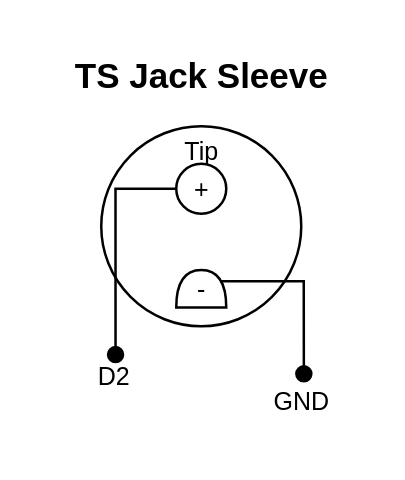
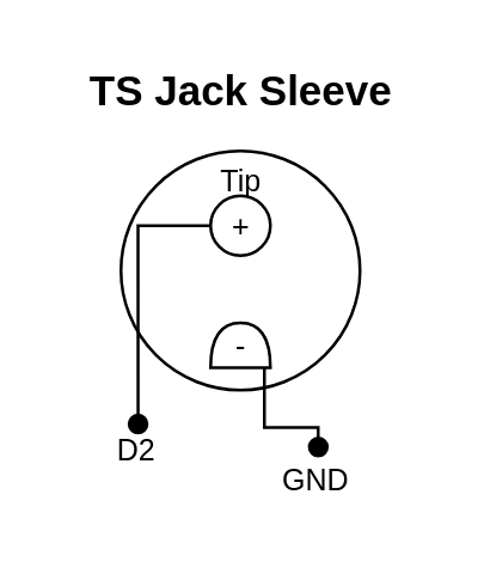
  <mxCell id="0" />
  <mxCell id="1" parent="0" />
  <mxCell id="2" value="TS Jack Sleeve" style="text;html=1;align=center;verticalAlign=middle;resizable=0;points=[];autosize=1;fontSize=14;fontStyle=1" parent="1" vertex="1"><mxGeometry x="20" y="20" width="120" height="20" as="geometry" /></mxCell>
  <mxCell id="3" value="" style="ellipse;whiteSpace=wrap;html=1;aspect=fixed;" vertex="1" parent="1"><mxGeometry x="40" y="50" width="80" height="80" as="geometry" /></mxCell>
  <mxCell id="4" style="edgeStyle=orthogonalEdgeStyle;rounded=0;orthogonalLoop=1;jettySize=auto;html=1;exitX=0;exitY=0.5;exitDx=0;exitDy=0;entryX=0.524;entryY=0.067;entryDx=0;entryDy=0;entryPerimeter=0;fontSize=10;endArrow=oval;endFill=1;" edge="1" parent="1" source="5" target="10"><mxGeometry relative="1" as="geometry" /></mxCell>
  <mxCell id="5" value="" style="ellipse;whiteSpace=wrap;html=1;aspect=fixed;" vertex="1" parent="1"><mxGeometry x="70" y="65" width="20" height="20" as="geometry" /></mxCell>
  <mxCell id="6" style="edgeStyle=orthogonalEdgeStyle;rounded=0;orthogonalLoop=1;jettySize=auto;html=1;exitX=0.7;exitY=0.9;exitDx=0;exitDy=0;exitPerimeter=0;entryX=0.526;entryY=-0.048;entryDx=0;entryDy=0;entryPerimeter=0;fontSize=10;endArrow=oval;endFill=1;" edge="1" parent="1" source="7" target="9"><mxGeometry relative="1" as="geometry" /></mxCell>
  <mxCell id="7" value="" style="shape=or;whiteSpace=wrap;html=1;rotation=-90;" vertex="1" parent="1"><mxGeometry x="72.5" y="105" width="15" height="20" as="geometry" /></mxCell>
  <mxCell id="8" value="+" style="text;html=1;align=center;verticalAlign=middle;resizable=0;points=[];autosize=1;fontSize=10;" parent="1" vertex="1"><mxGeometry x="70" y="65" width="20" height="20" as="geometry" /></mxCell>
- <mxCell id="9" value="GND" style="text;html=1;align=center;verticalAlign=middle;resizable=0;points=[];autosize=1;fontSize=10;" parent="1" vertex="1"><mxGeometry x="100" y="150" width="40" height="20" as="geometry" /></mxCell>
+ <mxCell id="9" value="GND" style="text;html=1;align=center;verticalAlign=middle;resizable=0;points=[];autosize=1;fontSize=10;" parent="1" vertex="1"><mxGeometry x="85" y="150" width="40" height="20" as="geometry" /></mxCell>
  <mxCell id="10" value="D2" style="text;html=1;align=center;verticalAlign=middle;resizable=0;points=[];autosize=1;fontSize=10;" parent="1" vertex="1"><mxGeometry x="30" y="140" width="30" height="20" as="geometry" /></mxCell>
  <mxCell id="11" value="-" style="text;html=1;align=center;verticalAlign=middle;resizable=0;points=[];autosize=1;fontSize=10;" vertex="1" parent="1"><mxGeometry x="70" y="105" width="20" height="20" as="geometry" /></mxCell>
  <mxCell id="12" value="Tip" style="text;html=1;align=center;verticalAlign=middle;resizable=0;points=[];autosize=1;fontSize=10;" vertex="1" parent="1"><mxGeometry x="65" y="50" width="30" height="20" as="geometry" /></mxCell>
